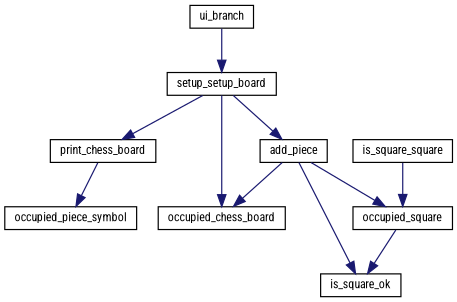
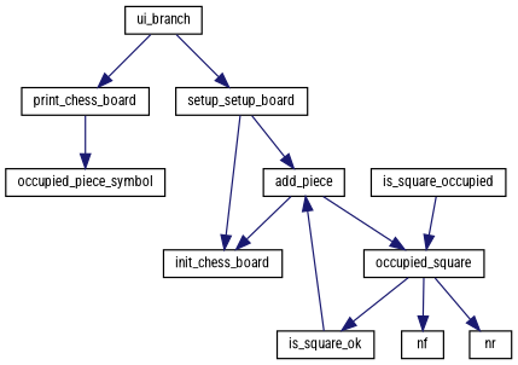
  digraph {
    fontname="Roboto Condensed"
    rankdir=TB
    node [color=black fillcolor=white fontname="Roboto Condensed" fontsize=10 shape=record style=filled]
    edge [color=midnightblue fontname="Roboto Condensed" fontsize=10 labelfontname="FreeSans.ttf" labelfontsize=10 style=solid]
    n1 [height=0.2 label=ui_branch width=0.4]
    n2 [height=0.2 label=print_chess_board width=0.4]
    n3 [height=0.2 label=setup_setup_board width=0.4]
    n4 [height=0.2 label=occupied_piece_symbol width=0.4]
    n5 [height=0.2 label=add_piece width=0.4]
-   n6 [height=0.2 label=occupied_chess_board width=0.4]
+   n6 [height=0.2 label=init_chess_board width=0.4]
    n7 [height=0.2 label=occupied_square width=0.4]
    n8 [height=0.2 label=is_square_ok width=0.4]
-   n11 [height=0.2 label=is_square_square width=0.4]
-   n3 -> n2
+   n9 [height=0.2 label=nf width=0.4]
+   n10 [height=0.2 label=nr width=0.4]
+   n11 [height=0.2 label=is_square_occupied width=0.4]
+   n1 -> n2
    n1 -> n3
    n2 -> n4
    n3 -> n5
    n3 -> n6
    n5 -> n6
    n5 -> n7
-   n5 -> n8
+   n8 -> n5
    n7 -> n8
+   n7 -> n9
+   n7 -> n10
    n11 -> n7
  }
